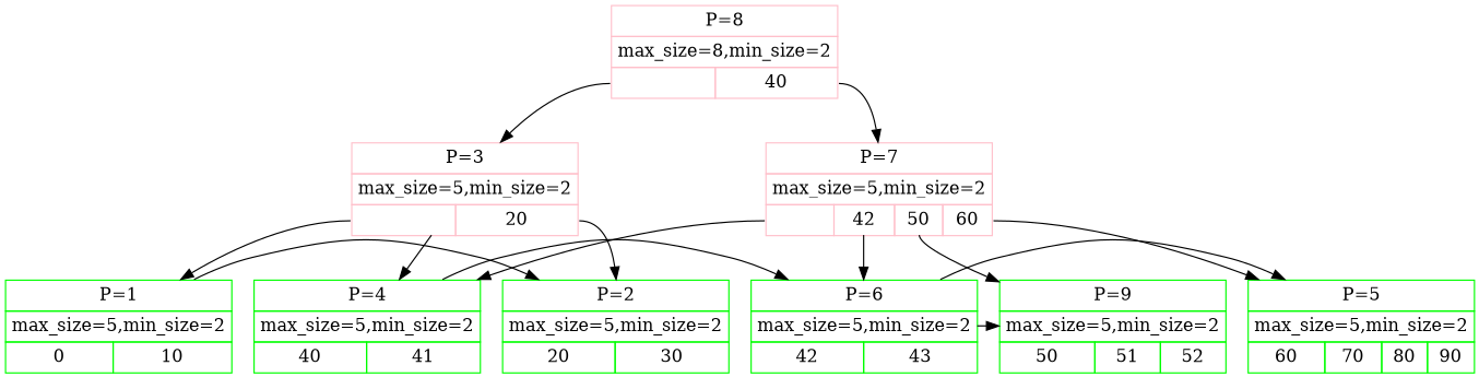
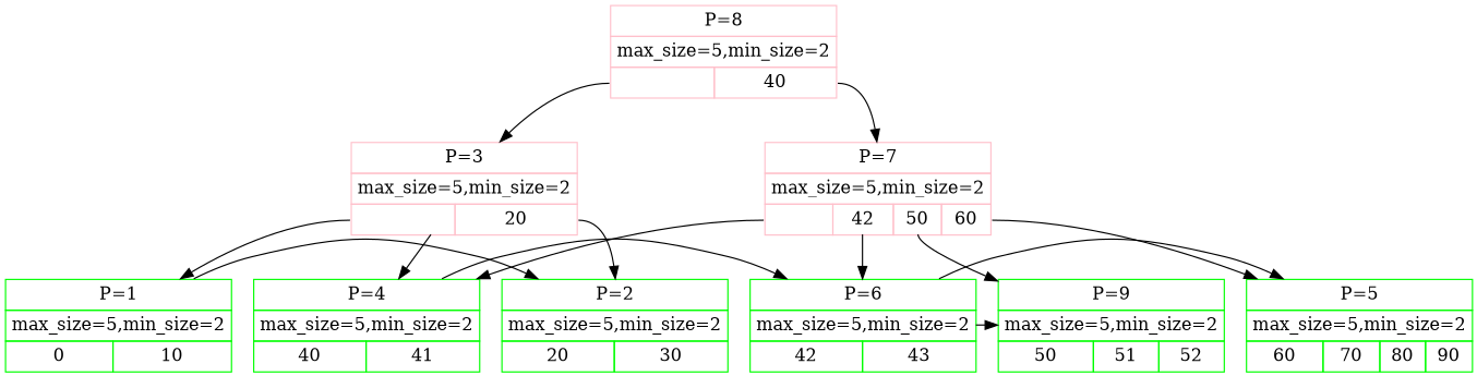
  digraph {
    node [color=green shape=plain]
    n1 [label=<<TABLE BORDER="0" CELLBORDER="1" CELLSPACING="0" CELLPADDING="4"> <TR><TD COLSPAN="2">P=1</TD></TR> <TR><TD COLSPAN="2">max_size=5,min_size=2</TD></TR> <TR><TD>0</TD> <TD>10</TD> </TR></TABLE>>]
    n2 [label=<<TABLE BORDER="0" CELLBORDER="1" CELLSPACING="0" CELLPADDING="4"> <TR><TD COLSPAN="2">P=2</TD></TR> <TR><TD COLSPAN="2">max_size=5,min_size=2</TD></TR> <TR><TD>20</TD> <TD>30</TD> </TR></TABLE>>]
    n3 [label=<<TABLE BORDER="0" CELLBORDER="1" CELLSPACING="0" CELLPADDING="4"> <TR><TD COLSPAN="2">P=4</TD></TR> <TR><TD COLSPAN="2">max_size=5,min_size=2</TD></TR> <TR><TD>40</TD> <TD>41</TD> </TR></TABLE>>]
    n4 [label=<<TABLE BORDER="0" CELLBORDER="1" CELLSPACING="0" CELLPADDING="4"> <TR><TD COLSPAN="2">P=6</TD></TR> <TR><TD COLSPAN="2">max_size=5,min_size=2</TD></TR> <TR><TD>42</TD> <TD>43</TD> </TR></TABLE>>]
    n5 [label=<<TABLE BORDER="0" CELLBORDER="1" CELLSPACING="0" CELLPADDING="4"> <TR><TD COLSPAN="3">P=9</TD></TR> <TR><TD COLSPAN="3">max_size=5,min_size=2</TD></TR> <TR><TD>50</TD> <TD>51</TD> <TD>52</TD> </TR></TABLE>>]
    n6 [label=<<TABLE BORDER="0" CELLBORDER="1" CELLSPACING="0" CELLPADDING="4"> <TR><TD COLSPAN="4">P=5</TD></TR> <TR><TD COLSPAN="4">max_size=5,min_size=2</TD></TR> <TR><TD>60</TD> <TD>70</TD> <TD>80</TD> <TD>90</TD> </TR></TABLE>>]
    n7 [color=pink label=<<TABLE BORDER="0" CELLBORDER="1" CELLSPACING="0" CELLPADDING="4"> <TR><TD COLSPAN="2">P=3</TD></TR> <TR><TD COLSPAN="2">max_size=5,min_size=2</TD></TR> <TR><TD PORT="p1"> </TD> <TD PORT="p2">20</TD> </TR></TABLE>>]
    n8 [color=pink label=<<TABLE BORDER="0" CELLBORDER="1" CELLSPACING="0" CELLPADDING="4"> <TR><TD COLSPAN="4">P=7</TD></TR> <TR><TD COLSPAN="4">max_size=5,min_size=2</TD></TR> <TR><TD PORT="p4"> </TD> <TD PORT="p6">42</TD> <TD PORT="p9">50</TD> <TD PORT="p5">60</TD> </TR></TABLE>>]
-   n9 [color=pink label=<<TABLE BORDER="0" CELLBORDER="1" CELLSPACING="0" CELLPADDING="4"> <TR><TD COLSPAN="2">P=8</TD></TR> <TR><TD COLSPAN="2">max_size=8,min_size=2</TD></TR> <TR><TD PORT="p3"> </TD> <TD PORT="p7">40</TD> </TR></TABLE>>]
+   n9 [color=pink label=<<TABLE BORDER="0" CELLBORDER="1" CELLSPACING="0" CELLPADDING="4"> <TR><TD COLSPAN="2">P=8</TD></TR> <TR><TD COLSPAN="2">max_size=5,min_size=2</TD></TR> <TR><TD PORT="p3"> </TD> <TD PORT="p7">40</TD> </TR></TABLE>>]
    subgraph sub_1 {
      rank=same
      n1
      n2
    }
    subgraph sub_2 {
      rank=same
      n2
      n3
    }
    subgraph sub_3 {
      rank=same
      n3
      n4
    }
    subgraph sub_4 {
      rank=same
      n4
      n5
    }
    subgraph sub_5 {
      rank=same
      n5
      n6
    }
    subgraph sub_6 {
      rank=same
      n7
      n8
    }
    n1 -> n2
    n3 -> n4
    n4 -> n5
    n4 -> n6
    n7 -> n1 [tailport=p1]
    n7 -> n2 [tailport=p2]
    n7 -> n3
    n8 -> n3 [tailport=p4]
    n8 -> n4 [tailport=p6]
    n8 -> n5 [tailport=p9]
    n8 -> n6 [tailport=p5]
    n9 -> n7 [tailport=p3]
    n9 -> n8 [tailport=p7]
  }
